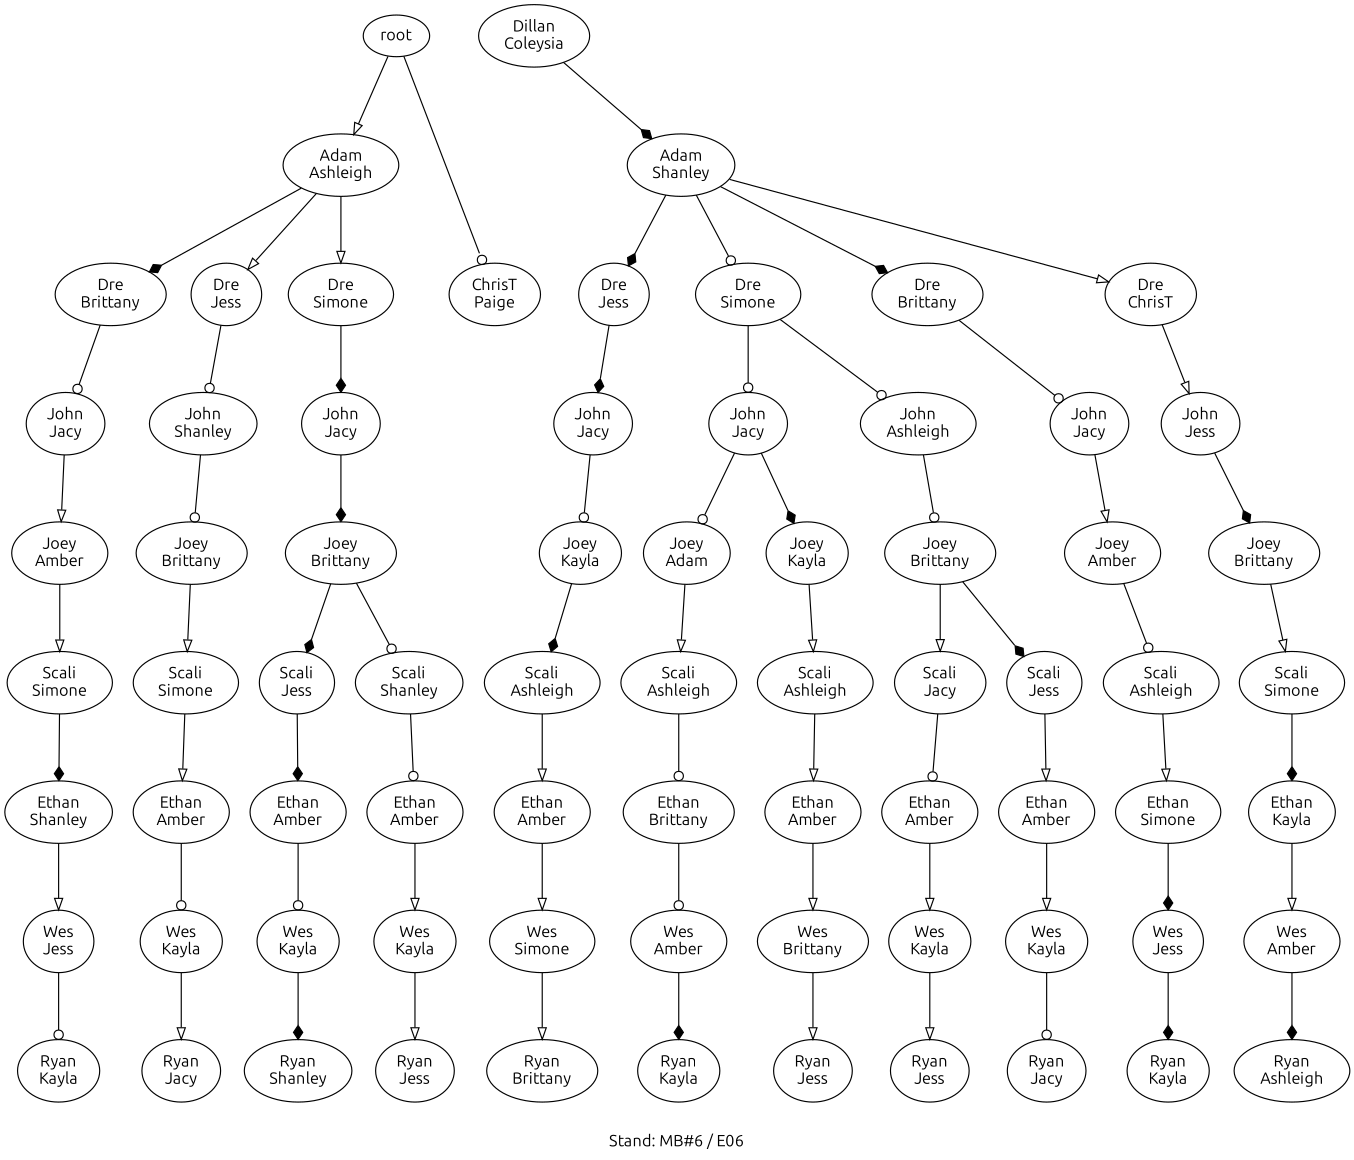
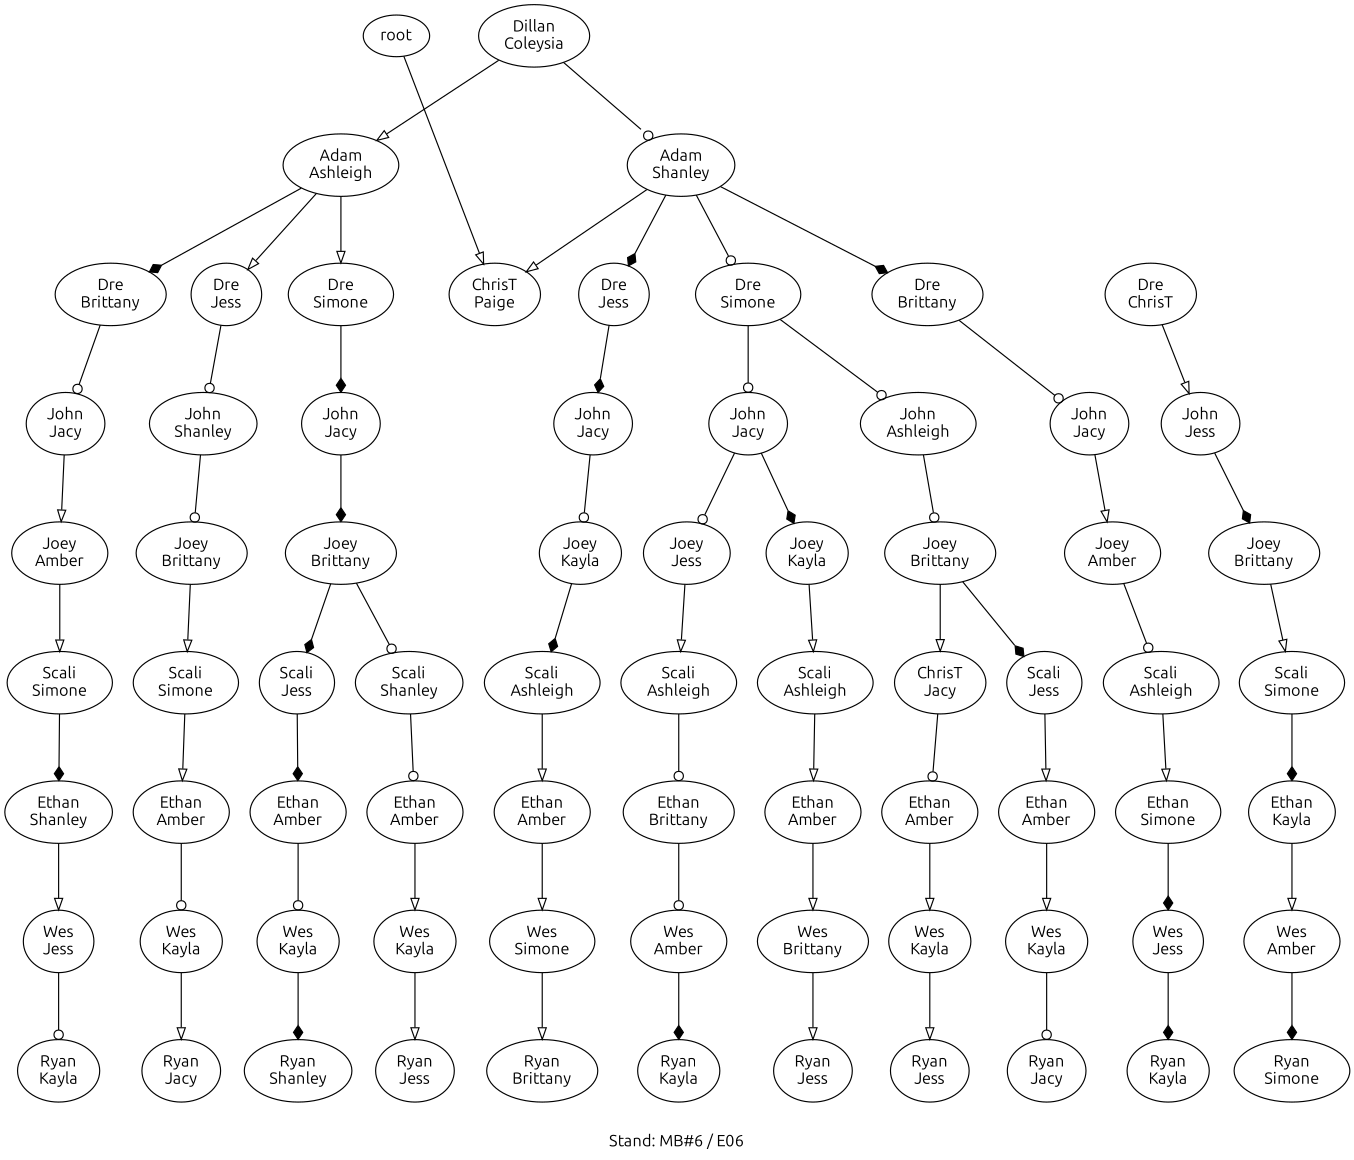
  digraph {
    fontname=Ubuntu
    label="Stand: MB#6 / E06"
    labelloc=b
    ranksep=0.8
    node [fontname=Ubuntu]
    edge [arrowhead=onormal fontname=Ubuntu]
    n1 [label="ChrisT\nPaige"]
    n2 [label="Dillan\nColeysia"]
    n3 [label="Adam\nShanley"]
    n4 [label="Adam\nAshleigh"]
    root
    n6 [label="Dre\nJess"]
    n7 [label="Dre\nSimone"]
    n8 [label="Dre\nBrittany"]
    n9 [label="Dre\nChrisT"]
    n10 [label="Dre\nBrittany"]
    n11 [label="Dre\nJess"]
    n12 [label="Dre\nSimone"]
    n13 [label="John\nJacy"]
    n14 [label="John\nJacy"]
    n15 [label="John\nAshleigh"]
    n16 [label="John\nJacy"]
    n17 [label="John\nJess"]
    n18 [label="Joey\nKayla"]
    n19 [label="Scali\nAshleigh"]
    n20 [label="Ethan\nAmber"]
    n21 [label="Wes\nSimone"]
    n22 [label="Ryan\nBrittany"]
    n23 [label="Joey\nKayla"]
-   n24 [label="Joey\nAdam"]
+   n24 [label="Joey\nJess"]
    n25 [label="Joey\nBrittany"]
    n26 [label="Scali\nAshleigh"]
    n27 [label="Scali\nAshleigh"]
    n28 [label="Ethan\nAmber"]
    n29 [label="Wes\nBrittany"]
    n30 [label="Ryan\nJess"]
    n31 [label="Joey\nAmber"]
    n32 [label="Scali\nAshleigh"]
    n33 [label="Ethan\nSimone"]
    n34 [label="Wes\nJess"]
    n35 [label="Ryan\nKayla"]
    n36 [label="John\nJacy"]
    n37 [label="John\nShanley"]
    n38 [label="John\nJacy"]
    n39 [label="Joey\nAmber"]
    n40 [label="Scali\nSimone"]
    n41 [label="Ethan\nShanley"]
    n42 [label="Wes\nJess"]
    n43 [label="Ryan\nKayla"]
    n44 [label="Joey\nBrittany"]
    n45 [label="Scali\nSimone"]
    n46 [label="Ethan\nAmber"]
    n47 [label="Wes\nKayla"]
    n48 [label="Ryan\nJacy"]
    n49 [label="Scali\nJess"]
-   n50 [label="Scali\nJacy"]
+   n50 [label="ChrisT\nJacy"]
    n51 [label="Ethan\nAmber"]
    n52 [label="Ethan\nAmber"]
    n53 [label="Wes\nKayla"]
    n54 [label="Ryan\nJacy"]
    n55 [label="Joey\nBrittany"]
    n56 [label="Scali\nJess"]
    n57 [label="Scali\nShanley"]
    n58 [label="Ethan\nAmber"]
    n59 [label="Ethan\nAmber"]
    n60 [label="Wes\nKayla"]
    n61 [label="Ryan\nShanley"]
    n62 [label="Wes\nKayla"]
    n63 [label="Ryan\nJess"]
    n64 [label="Wes\nKayla"]
    n65 [label="Ryan\nJess"]
    n66 [label="Joey\nBrittany"]
    n67 [label="Scali\nSimone"]
    n68 [label="Ethan\nKayla"]
    n69 [label="Wes\nAmber"]
-   n70 [label="Ryan\nAshleigh"]
+   n70 [label="Ryan\nSimone"]
    n71 [label="Ethan\nBrittany"]
    n72 [label="Wes\nAmber"]
    n73 [label="Ryan\nKayla"]
-   n2 -> n3 [arrowhead=diamond]
-   root -> n4
+   n2 -> n3 [arrowhead=odot]
+   n2 -> n4
    n3 -> n6 [arrowhead=diamond]
    n3 -> n7 [arrowhead=odot]
    n3 -> n8 [arrowhead=diamond]
-   n3 -> n9
+   n3 -> n1
    n4 -> n10 [arrowhead=diamond]
    n4 -> n11
    n4 -> n12
-   root -> n1 [arrowhead=odot]
+   root -> n1
    n6 -> n13 [arrowhead=diamond]
    n7 -> n14 [arrowhead=odot]
    n7 -> n15 [arrowhead=odot]
    n8 -> n16 [arrowhead=odot]
    n9 -> n17
    n10 -> n36 [arrowhead=odot]
    n11 -> n37 [arrowhead=odot]
    n12 -> n38 [arrowhead=diamond]
    n13 -> n18 [arrowhead=odot]
    n14 -> n23 [arrowhead=diamond]
    n14 -> n24 [arrowhead=odot]
    n15 -> n25 [arrowhead=odot]
    n16 -> n31
    n17 -> n66 [arrowhead=diamond]
    n18 -> n19 [arrowhead=diamond]
    n19 -> n20
    n20 -> n21
    n21 -> n22
    n23 -> n26
    n24 -> n27
    n25 -> n49 [arrowhead=diamond]
    n25 -> n50
    n26 -> n28
    n27 -> n71 [arrowhead=odot]
    n28 -> n29
    n29 -> n30
    n31 -> n32 [arrowhead=odot]
    n32 -> n33
    n33 -> n34 [arrowhead=diamond]
    n34 -> n35 [arrowhead=diamond]
    n36 -> n39
    n37 -> n44 [arrowhead=odot]
    n38 -> n55 [arrowhead=diamond]
    n39 -> n40
    n40 -> n41 [arrowhead=diamond]
    n41 -> n42
    n42 -> n43 [arrowhead=odot]
    n44 -> n45
    n45 -> n46
    n46 -> n47 [arrowhead=odot]
    n47 -> n48
    n49 -> n51
    n50 -> n52 [arrowhead=odot]
    n51 -> n53
    n52 -> n64
    n53 -> n54 [arrowhead=odot]
    n55 -> n56 [arrowhead=diamond]
    n55 -> n57 [arrowhead=odot]
    n56 -> n58 [arrowhead=diamond]
    n57 -> n59 [arrowhead=odot]
    n58 -> n60 [arrowhead=odot]
    n59 -> n62
    n60 -> n61 [arrowhead=diamond]
    n62 -> n63
    n64 -> n65
    n66 -> n67
    n67 -> n68 [arrowhead=diamond]
    n68 -> n69
    n69 -> n70 [arrowhead=diamond]
    n71 -> n72 [arrowhead=odot]
    n72 -> n73 [arrowhead=diamond]
  }
